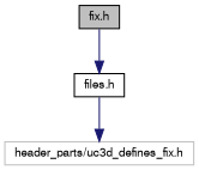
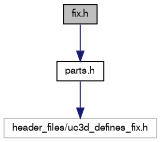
  digraph {
    node [color=black fillcolor=white fontname=FreeSans fontsize=10 shape=record style=filled]
    edge [color=midnightblue fontname=FreeSans fontsize=10 labelfontname=FreeSans labelfontsize=10 style=solid]
    n1 [fillcolor=grey75 fontcolor=black height=0.2 label="fix.h" width=0.4]
-   n2 [height=0.2 label="files.h" width=0.4]
-   n3 [color=grey75 height=0.2 label="header_parts/uc3d_defines_fix.h" width=0.4]
+   n2 [height=0.2 label="parts.h" width=0.4]
+   n3 [color=grey75 height=0.2 label="header_files/uc3d_defines_fix.h" width=0.4]
    n1 -> n2
    n2 -> n3
  }
